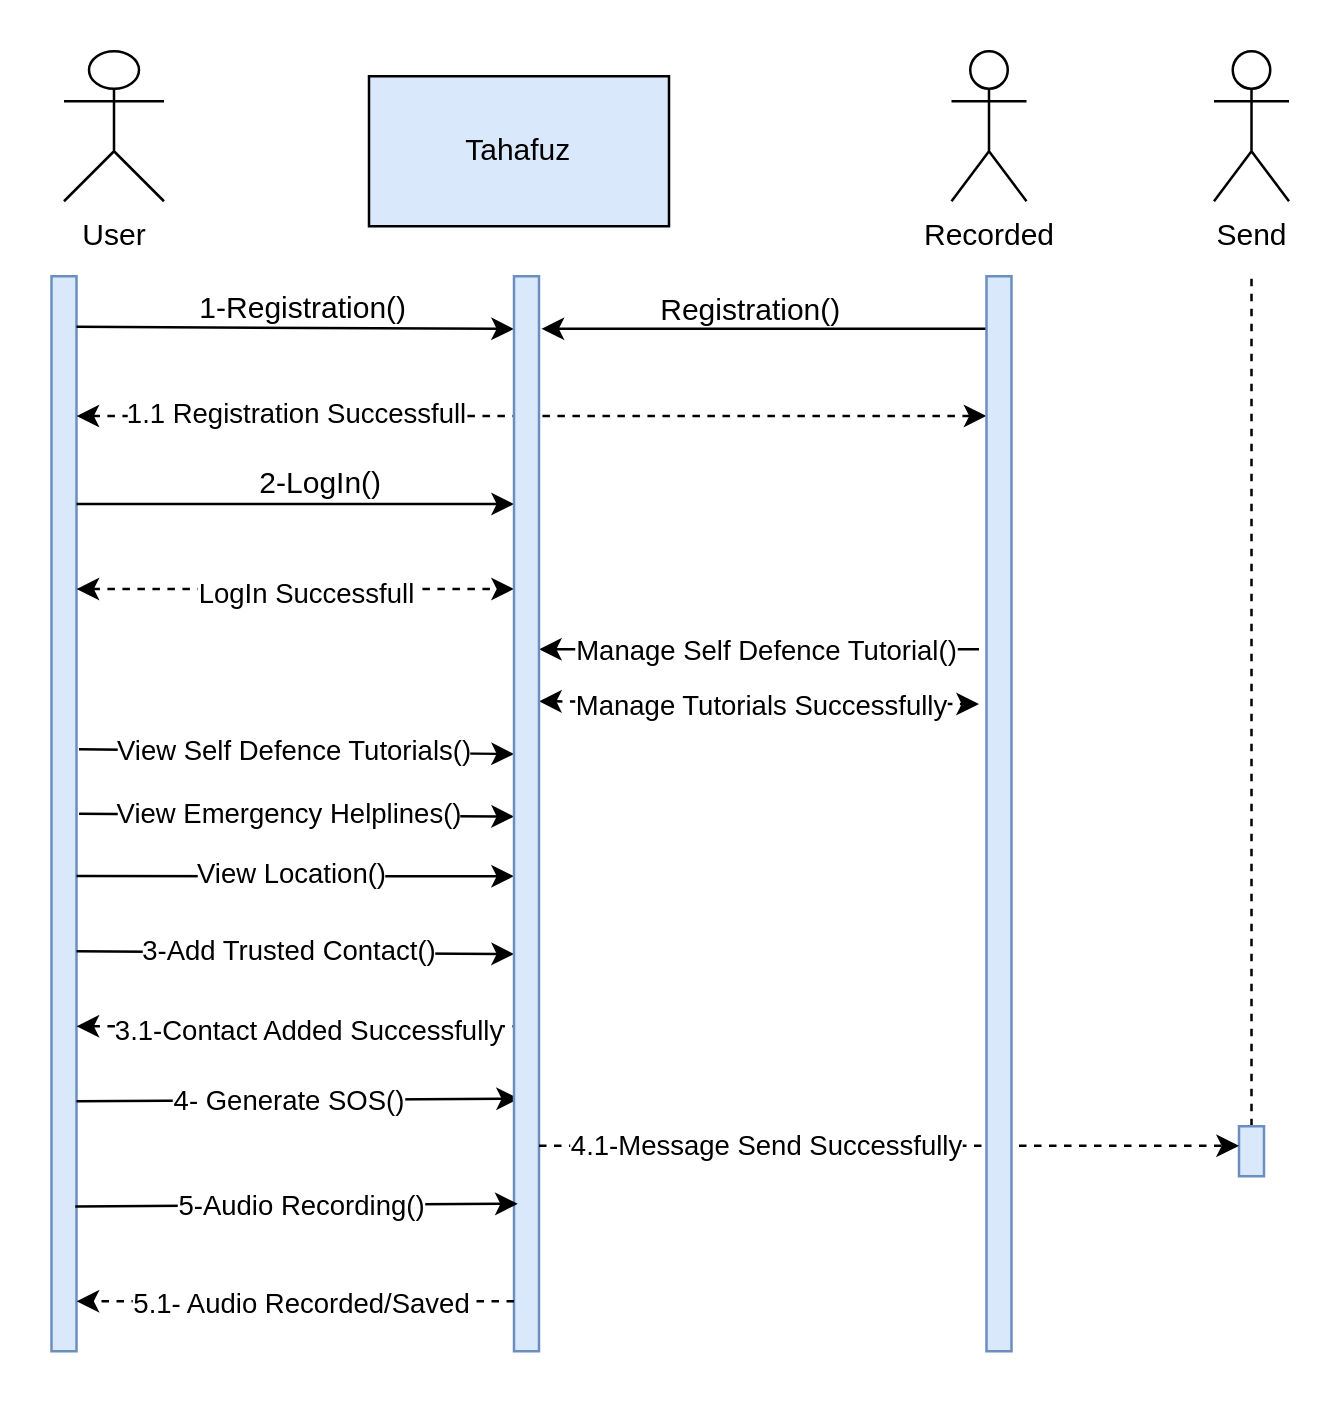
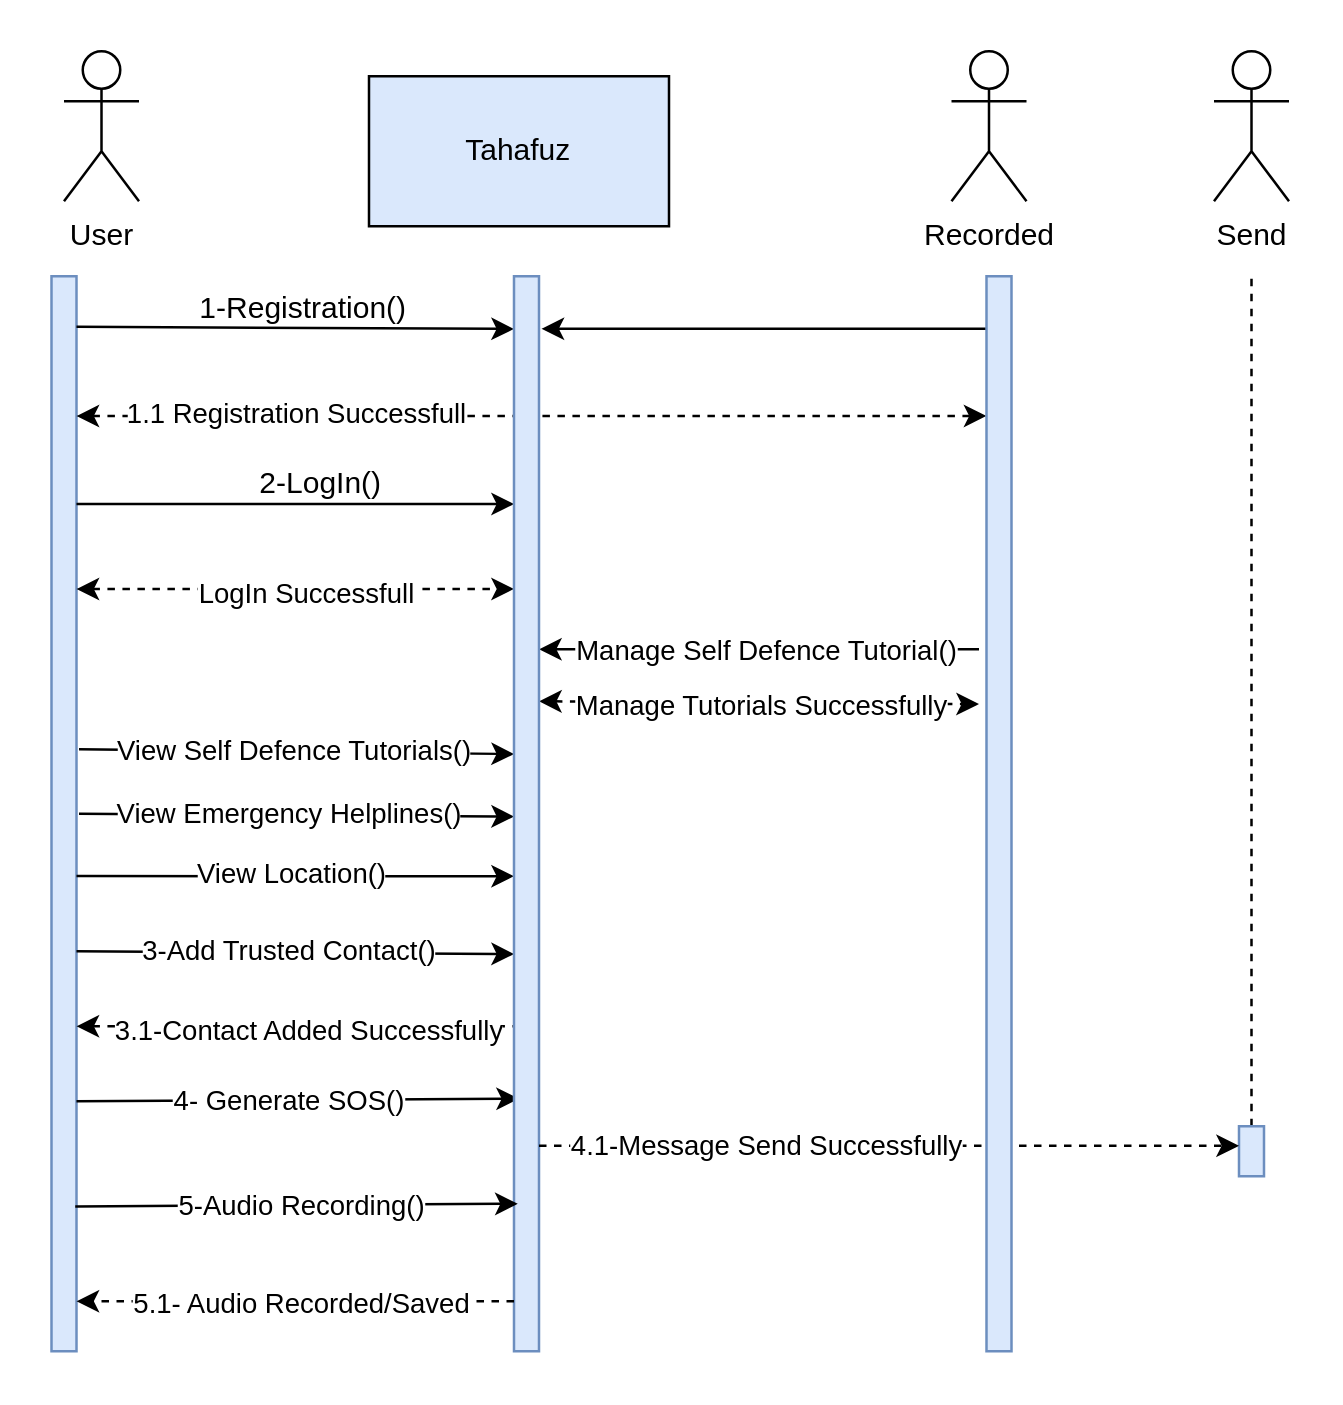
  <mxCell id="0" />
  <mxCell id="1" parent="0" />
  <mxCell id="2" value="" style="endArrow=none;dashed=1;html=1;rounded=0;" edge="1" parent="1" source="8"><mxGeometry width="50" height="50" relative="1" as="geometry"><mxPoint x="499" y="440" as="sourcePoint" /><mxPoint x="500" y="110" as="targetPoint" /></mxGeometry></mxCell>
- <mxCell id="3" value="User" style="shape=umlActor;verticalLabelPosition=bottom;verticalAlign=top;html=1;outlineConnect=0;" vertex="1" parent="1"><mxGeometry x="25" y="20" width="40" height="60" as="geometry" /></mxCell>
+ <mxCell id="3" value="User" style="shape=umlActor;verticalLabelPosition=bottom;verticalAlign=top;html=1;outlineConnect=0;" vertex="1" parent="1"><mxGeometry x="25" y="20" width="30" height="60" as="geometry" /></mxCell>
  <mxCell id="4" value="Recorded" style="shape=umlActor;verticalLabelPosition=bottom;verticalAlign=top;html=1;outlineConnect=0;" vertex="1" parent="1"><mxGeometry x="380" y="20" width="30" height="60" as="geometry" /></mxCell>
  <mxCell id="5" value="Send" style="shape=umlActor;verticalLabelPosition=bottom;verticalAlign=top;html=1;outlineConnect=0;" vertex="1" parent="1"><mxGeometry x="485" y="20" width="30" height="60" as="geometry" /></mxCell>
  <mxCell id="6" value="Tahafuz" style="rounded=0;whiteSpace=wrap;html=1;fillColor=#dae8fc;" vertex="1" parent="1"><mxGeometry x="147" y="30" width="120" height="60" as="geometry" /></mxCell>
  <mxCell id="7" value="" style="html=1;points=[];perimeter=orthogonalPerimeter;fillColor=#dae8fc;strokeColor=#6c8ebf;" vertex="1" parent="1"><mxGeometry x="20" y="110" width="10" height="430" as="geometry" /></mxCell>
  <mxCell id="8" value="" style="html=1;points=[];perimeter=orthogonalPerimeter;fillColor=#dae8fc;strokeColor=#6c8ebf;" vertex="1" parent="1"><mxGeometry x="495" y="450" width="10" height="20" as="geometry" /></mxCell>
  <mxCell id="9" value="" style="endArrow=classic;html=1;rounded=0;entryX=0;entryY=0.049;entryDx=0;entryDy=0;entryPerimeter=0;exitX=1;exitY=0.047;exitDx=0;exitDy=0;exitPerimeter=0;" edge="1" parent="1" source="7" target="39"><mxGeometry width="50" height="50" relative="1" as="geometry"><mxPoint x="45" y="130" as="sourcePoint" /><mxPoint x="195" y="130" as="targetPoint" /></mxGeometry></mxCell>
  <mxCell id="10" value="1-Registration()" style="text;html=1;strokeColor=none;fillColor=none;align=center;verticalAlign=middle;whiteSpace=wrap;rounded=0;" vertex="1" parent="1"><mxGeometry x="76" y="108" width="90" height="30" as="geometry" /></mxCell>
  <mxCell id="11" value="" style="endArrow=classic;html=1;rounded=0;" edge="1" parent="1"><mxGeometry width="50" height="50" relative="1" as="geometry"><mxPoint x="395" y="131" as="sourcePoint" /><mxPoint x="216" y="131" as="targetPoint" /></mxGeometry></mxCell>
- <mxCell id="12" value="Registration()" style="text;html=1;strokeColor=none;fillColor=none;align=center;verticalAlign=middle;whiteSpace=wrap;rounded=0;" vertex="1" parent="1"><mxGeometry x="265" y="109" width="70" height="30" as="geometry" /></mxCell>
  <mxCell id="13" value="" style="html=1;labelBackgroundColor=#ffffff;startArrow=classic;startFill=1;startSize=6;endArrow=classic;endFill=1;endSize=6;jettySize=auto;orthogonalLoop=1;strokeWidth=1;dashed=1;fontSize=14;rounded=0;exitX=1;exitY=0.13;exitDx=0;exitDy=0;exitPerimeter=0;" edge="1" parent="1" source="7" target="42"><mxGeometry width="60" height="60" relative="1" as="geometry"><mxPoint x="45" y="164.12" as="sourcePoint" /><mxPoint x="373" y="163.13" as="targetPoint" /><Array as="points" /></mxGeometry></mxCell>
  <mxCell id="14" value="1.1 Registration Successfull" style="edgeLabel;html=1;align=center;verticalAlign=middle;resizable=0;points=[];" vertex="1" connectable="0" parent="13"><mxGeometry x="-0.616" y="1" relative="1" as="geometry"><mxPoint x="17" as="offset" /></mxGeometry></mxCell>
  <mxCell id="15" value="" style="endArrow=classic;html=1;rounded=0;entryX=0;entryY=0.064;entryDx=0;entryDy=0;entryPerimeter=0;" edge="1" parent="1" source="7"><mxGeometry width="50" height="50" relative="1" as="geometry"><mxPoint x="35" y="200" as="sourcePoint" /><mxPoint x="205" y="201.12" as="targetPoint" /></mxGeometry></mxCell>
  <mxCell id="16" value="2-LogIn()" style="text;html=1;strokeColor=none;fillColor=none;align=center;verticalAlign=middle;whiteSpace=wrap;rounded=0;" vertex="1" parent="1"><mxGeometry x="83" y="178" width="90" height="30" as="geometry" /></mxCell>
  <mxCell id="17" value="" style="html=1;labelBackgroundColor=#ffffff;startArrow=classic;startFill=1;startSize=6;endArrow=classic;endFill=1;endSize=6;jettySize=auto;orthogonalLoop=1;strokeWidth=1;dashed=1;fontSize=14;rounded=0;" edge="1" parent="1" source="7"><mxGeometry width="60" height="60" relative="1" as="geometry"><mxPoint x="45" y="235.1" as="sourcePoint" /><mxPoint x="205" y="235.1" as="targetPoint" /></mxGeometry></mxCell>
  <mxCell id="18" value="LogIn Successfull" style="edgeLabel;html=1;align=center;verticalAlign=middle;resizable=0;points=[];" vertex="1" connectable="0" parent="17"><mxGeometry x="0.237" y="-1" relative="1" as="geometry"><mxPoint x="-17" as="offset" /></mxGeometry></mxCell>
  <mxCell id="19" value="" style="endArrow=classic;html=1;rounded=0;entryX=1;entryY=0.347;entryDx=0;entryDy=0;entryPerimeter=0;exitX=-0.3;exitY=0.347;exitDx=0;exitDy=0;exitPerimeter=0;" edge="1" parent="1" source="42" target="39"><mxGeometry width="50" height="50" relative="1" as="geometry"><mxPoint x="375" y="260" as="sourcePoint" /><mxPoint x="375" y="220" as="targetPoint" /></mxGeometry></mxCell>
  <mxCell id="20" value="Manage Self Defence Tutorial()" style="edgeLabel;html=1;align=center;verticalAlign=middle;resizable=0;points=[];" vertex="1" connectable="0" parent="19"><mxGeometry x="-0.341" relative="1" as="geometry"><mxPoint x="-28" as="offset" /></mxGeometry></mxCell>
  <mxCell id="21" value="" style="html=1;labelBackgroundColor=#ffffff;startArrow=classic;startFill=1;startSize=6;endArrow=classic;endFill=1;endSize=6;jettySize=auto;orthogonalLoop=1;strokeWidth=1;dashed=1;fontSize=14;rounded=0;entryX=-0.3;entryY=0.398;entryDx=0;entryDy=0;entryPerimeter=0;" edge="1" parent="1" target="42"><mxGeometry width="60" height="60" relative="1" as="geometry"><mxPoint x="215" y="280" as="sourcePoint" /><mxPoint x="381" y="280" as="targetPoint" /></mxGeometry></mxCell>
  <mxCell id="22" value="Manage Tutorials Successfully" style="edgeLabel;html=1;align=center;verticalAlign=middle;resizable=0;points=[];" vertex="1" connectable="0" parent="21"><mxGeometry x="0.237" y="-1" relative="1" as="geometry"><mxPoint x="-20" as="offset" /></mxGeometry></mxCell>
  <mxCell id="23" value="" style="endArrow=classic;html=1;rounded=0;entryX=0;entryY=0.064;entryDx=0;entryDy=0;entryPerimeter=0;exitX=1.1;exitY=0.44;exitDx=0;exitDy=0;exitPerimeter=0;" edge="1" parent="1" source="7"><mxGeometry width="50" height="50" relative="1" as="geometry"><mxPoint x="45" y="300" as="sourcePoint" /><mxPoint x="205" y="301.12" as="targetPoint" /></mxGeometry></mxCell>
  <mxCell id="24" value="&lt;span style=&quot;color: rgba(0, 0, 0, 0); font-family: monospace; font-size: 0px; text-align: start; background-color: rgb(248, 249, 250);&quot;&gt;%3CmxGraphModel%3E%3Croot%3E%3CmxCell%20id%3D%220%22%2F%3E%3CmxCell%20id%3D%221%22%20parent%3D%220%22%2F%3E%3CmxCell%20id%3D%222%22%20value%3D%22%22%20style%3D%22endArrow%3Dclassic%3Bhtml%3D1%3Brounded%3D0%3BentryX%3D0%3BentryY%3D0.064%3BentryDx%3D0%3BentryDy%3D0%3BentryPerimeter%3D0%3B%22%20edge%3D%221%22%20parent%3D%221%22%3E%3CmxGeometry%20width%3D%2250%22%20height%3D%2250%22%20relative%3D%221%22%20as%3D%22geometry%22%3E%3CmxPoint%20x%3D%22120%22%20y%3D%22140%22%20as%3D%22sourcePoint%22%2F%3E%3CmxPoint%20x%3D%22280%22%20y%3D%22141.12%22%20as%3D%22targetPoint%22%2F%3E%3C%2FmxGeometry%3E%3C%2FmxCell%3E%3C%2Froot%3E%3C%2FmxGraphModel%3EV&lt;/span&gt;" style="edgeLabel;html=1;align=center;verticalAlign=middle;resizable=0;points=[];" vertex="1" connectable="0" parent="23"><mxGeometry x="0.325" y="1" relative="1" as="geometry"><mxPoint x="-29" as="offset" /></mxGeometry></mxCell>
  <mxCell id="25" value="View Self Defence Tutorials()" style="edgeLabel;html=1;align=center;verticalAlign=middle;resizable=0;points=[];" vertex="1" connectable="0" parent="23"><mxGeometry x="0.137" y="1" relative="1" as="geometry"><mxPoint x="-14" as="offset" /></mxGeometry></mxCell>
  <mxCell id="26" value="" style="endArrow=classic;html=1;rounded=0;entryX=0;entryY=0.064;entryDx=0;entryDy=0;entryPerimeter=0;exitX=1.1;exitY=0.5;exitDx=0;exitDy=0;exitPerimeter=0;" edge="1" parent="1" source="7"><mxGeometry width="50" height="50" relative="1" as="geometry"><mxPoint x="45" y="325" as="sourcePoint" /><mxPoint x="205" y="326.12" as="targetPoint" /></mxGeometry></mxCell>
  <mxCell id="27" value="&lt;span style=&quot;color: rgba(0, 0, 0, 0); font-family: monospace; font-size: 0px; text-align: start; background-color: rgb(248, 249, 250);&quot;&gt;%3CmxGraphModel%3E%3Croot%3E%3CmxCell%20id%3D%220%22%2F%3E%3CmxCell%20id%3D%221%22%20parent%3D%220%22%2F%3E%3CmxCell%20id%3D%222%22%20value%3D%22%22%20style%3D%22endArrow%3Dclassic%3Bhtml%3D1%3Brounded%3D0%3BentryX%3D0%3BentryY%3D0.064%3BentryDx%3D0%3BentryDy%3D0%3BentryPerimeter%3D0%3B%22%20edge%3D%221%22%20parent%3D%221%22%3E%3CmxGeometry%20width%3D%2250%22%20height%3D%2250%22%20relative%3D%221%22%20as%3D%22geometry%22%3E%3CmxPoint%20x%3D%22120%22%20y%3D%22140%22%20as%3D%22sourcePoint%22%2F%3E%3CmxPoint%20x%3D%22280%22%20y%3D%22141.12%22%20as%3D%22targetPoint%22%2F%3E%3C%2FmxGeometry%3E%3C%2FmxCell%3E%3C%2Froot%3E%3C%2FmxGraphModel%3EV&lt;/span&gt;" style="edgeLabel;html=1;align=center;verticalAlign=middle;resizable=0;points=[];" vertex="1" connectable="0" parent="26"><mxGeometry x="0.325" y="1" relative="1" as="geometry"><mxPoint x="-29" as="offset" /></mxGeometry></mxCell>
  <mxCell id="28" value="View Emergency Helplines()" style="edgeLabel;html=1;align=center;verticalAlign=middle;resizable=0;points=[];" vertex="1" connectable="0" parent="26"><mxGeometry x="0.137" y="1" relative="1" as="geometry"><mxPoint x="-16" as="offset" /></mxGeometry></mxCell>
  <mxCell id="29" value="" style="endArrow=classic;html=1;rounded=0;exitX=1;exitY=0.558;exitDx=0;exitDy=0;exitPerimeter=0;" edge="1" parent="1" source="7"><mxGeometry width="50" height="50" relative="1" as="geometry"><mxPoint x="45" y="350" as="sourcePoint" /><mxPoint x="205" y="350" as="targetPoint" /></mxGeometry></mxCell>
  <mxCell id="30" value="&lt;span style=&quot;color: rgba(0, 0, 0, 0); font-family: monospace; font-size: 0px; text-align: start; background-color: rgb(248, 249, 250);&quot;&gt;%3CmxGraphModel%3E%3Croot%3E%3CmxCell%20id%3D%220%22%2F%3E%3CmxCell%20id%3D%221%22%20parent%3D%220%22%2F%3E%3CmxCell%20id%3D%222%22%20value%3D%22%22%20style%3D%22endArrow%3Dclassic%3Bhtml%3D1%3Brounded%3D0%3BentryX%3D0%3BentryY%3D0.064%3BentryDx%3D0%3BentryDy%3D0%3BentryPerimeter%3D0%3B%22%20edge%3D%221%22%20parent%3D%221%22%3E%3CmxGeometry%20width%3D%2250%22%20height%3D%2250%22%20relative%3D%221%22%20as%3D%22geometry%22%3E%3CmxPoint%20x%3D%22120%22%20y%3D%22140%22%20as%3D%22sourcePoint%22%2F%3E%3CmxPoint%20x%3D%22280%22%20y%3D%22141.12%22%20as%3D%22targetPoint%22%2F%3E%3C%2FmxGeometry%3E%3C%2FmxCell%3E%3C%2Froot%3E%3C%2FmxGraphModel%3EV&lt;/span&gt;" style="edgeLabel;html=1;align=center;verticalAlign=middle;resizable=0;points=[];" vertex="1" connectable="0" parent="29"><mxGeometry x="0.325" y="1" relative="1" as="geometry"><mxPoint x="-29" as="offset" /></mxGeometry></mxCell>
  <mxCell id="31" value="View Location()" style="edgeLabel;html=1;align=center;verticalAlign=middle;resizable=0;points=[];" vertex="1" connectable="0" parent="29"><mxGeometry x="0.137" y="1" relative="1" as="geometry"><mxPoint x="-14" as="offset" /></mxGeometry></mxCell>
  <mxCell id="32" value="" style="endArrow=classic;html=1;rounded=0;entryX=0;entryY=0.064;entryDx=0;entryDy=0;entryPerimeter=0;exitX=1;exitY=0.628;exitDx=0;exitDy=0;exitPerimeter=0;" edge="1" parent="1" source="7"><mxGeometry width="50" height="50" relative="1" as="geometry"><mxPoint x="45" y="380" as="sourcePoint" /><mxPoint x="205" y="381.12" as="targetPoint" /></mxGeometry></mxCell>
  <mxCell id="33" value="&lt;span style=&quot;color: rgba(0, 0, 0, 0); font-family: monospace; font-size: 0px; text-align: start; background-color: rgb(248, 249, 250);&quot;&gt;%3CmxGraphModel%3E%3Croot%3E%3CmxCell%20id%3D%220%22%2F%3E%3CmxCell%20id%3D%221%22%20parent%3D%220%22%2F%3E%3CmxCell%20id%3D%222%22%20value%3D%22%22%20style%3D%22endArrow%3Dclassic%3Bhtml%3D1%3Brounded%3D0%3BentryX%3D0%3BentryY%3D0.064%3BentryDx%3D0%3BentryDy%3D0%3BentryPerimeter%3D0%3B%22%20edge%3D%221%22%20parent%3D%221%22%3E%3CmxGeometry%20width%3D%2250%22%20height%3D%2250%22%20relative%3D%221%22%20as%3D%22geometry%22%3E%3CmxPoint%20x%3D%22120%22%20y%3D%22140%22%20as%3D%22sourcePoint%22%2F%3E%3CmxPoint%20x%3D%22280%22%20y%3D%22141.12%22%20as%3D%22targetPoint%22%2F%3E%3C%2FmxGeometry%3E%3C%2FmxCell%3E%3C%2Froot%3E%3C%2FmxGraphModel%3EV&lt;/span&gt;" style="edgeLabel;html=1;align=center;verticalAlign=middle;resizable=0;points=[];" vertex="1" connectable="0" parent="32"><mxGeometry x="0.325" y="1" relative="1" as="geometry"><mxPoint x="-29" as="offset" /></mxGeometry></mxCell>
  <mxCell id="34" value="3-Add Trusted Contact()" style="edgeLabel;html=1;align=center;verticalAlign=middle;resizable=0;points=[];" vertex="1" connectable="0" parent="32"><mxGeometry x="0.137" y="1" relative="1" as="geometry"><mxPoint x="-15" as="offset" /></mxGeometry></mxCell>
  <mxCell id="35" value="" style="html=1;labelBackgroundColor=#ffffff;startArrow=classic;startFill=1;startSize=6;endArrow=none;endFill=0;endSize=6;jettySize=auto;orthogonalLoop=1;strokeWidth=1;dashed=1;fontSize=14;rounded=0;" edge="1" parent="1" source="7"><mxGeometry width="60" height="60" relative="1" as="geometry"><mxPoint x="35" y="410" as="sourcePoint" /><mxPoint x="205" y="410" as="targetPoint" /></mxGeometry></mxCell>
  <mxCell id="36" value="3.1-Contact Added Successfully" style="edgeLabel;html=1;align=center;verticalAlign=middle;resizable=0;points=[];" vertex="1" connectable="0" parent="35"><mxGeometry x="0.237" y="-1" relative="1" as="geometry"><mxPoint x="-16" as="offset" /></mxGeometry></mxCell>
  <mxCell id="37" value="" style="endArrow=classic;html=1;rounded=0;entryX=0.2;entryY=0.765;entryDx=0;entryDy=0;entryPerimeter=0;exitX=1;exitY=0.047;exitDx=0;exitDy=0;exitPerimeter=0;" edge="1" parent="1" target="39"><mxGeometry width="50" height="50" relative="1" as="geometry"><mxPoint x="30" y="440" as="sourcePoint" /><mxPoint x="205" y="440.86" as="targetPoint" /></mxGeometry></mxCell>
  <mxCell id="38" value="4- Generate SOS()" style="edgeLabel;html=1;align=center;verticalAlign=middle;resizable=0;points=[];" vertex="1" connectable="0" parent="37"><mxGeometry x="0.291" relative="1" as="geometry"><mxPoint x="-29" as="offset" /></mxGeometry></mxCell>
  <mxCell id="39" value="" style="html=1;points=[];perimeter=orthogonalPerimeter;fillColor=#dae8fc;strokeColor=#6c8ebf;" vertex="1" parent="1"><mxGeometry x="205" y="110" width="10" height="430" as="geometry" /></mxCell>
  <mxCell id="40" value="" style="html=1;labelBackgroundColor=#ffffff;startArrow=none;startFill=0;startSize=6;endArrow=classic;endFill=1;endSize=6;jettySize=auto;orthogonalLoop=1;strokeWidth=1;dashed=1;fontSize=14;rounded=0;exitX=1;exitY=0.767;exitDx=0;exitDy=0;exitPerimeter=0;" edge="1" parent="1" target="8"><mxGeometry width="60" height="60" relative="1" as="geometry"><mxPoint x="215" y="457.81" as="sourcePoint" /><mxPoint x="491" y="458" as="targetPoint" /></mxGeometry></mxCell>
  <mxCell id="41" value="4.1-Message Send Successfully" style="edgeLabel;html=1;align=center;verticalAlign=middle;resizable=0;points=[];" vertex="1" connectable="0" parent="40"><mxGeometry x="-0.357" relative="1" as="geometry"><mxPoint as="offset" /></mxGeometry></mxCell>
  <mxCell id="42" value="" style="html=1;points=[];perimeter=orthogonalPerimeter;fillColor=#dae8fc;strokeColor=#6c8ebf;" vertex="1" parent="1"><mxGeometry x="394" y="110" width="10" height="430" as="geometry" /></mxCell>
  <mxCell id="43" value="" style="endArrow=classic;html=1;rounded=0;entryX=0.2;entryY=0.765;entryDx=0;entryDy=0;entryPerimeter=0;exitX=1;exitY=0.047;exitDx=0;exitDy=0;exitPerimeter=0;" edge="1" parent="1"><mxGeometry width="50" height="50" relative="1" as="geometry"><mxPoint x="29.5" y="482.05" as="sourcePoint" /><mxPoint x="206.5" y="481" as="targetPoint" /></mxGeometry></mxCell>
  <mxCell id="44" value="5-Audio Recording()" style="edgeLabel;html=1;align=center;verticalAlign=middle;resizable=0;points=[];" vertex="1" connectable="0" parent="43"><mxGeometry x="0.291" relative="1" as="geometry"><mxPoint x="-24" as="offset" /></mxGeometry></mxCell>
  <mxCell id="45" value="" style="html=1;labelBackgroundColor=#ffffff;startArrow=none;startFill=0;startSize=6;endArrow=classic;endFill=1;endSize=6;jettySize=auto;orthogonalLoop=1;strokeWidth=1;dashed=1;fontSize=14;rounded=0;" edge="1" parent="1"><mxGeometry width="60" height="60" relative="1" as="geometry"><mxPoint x="205" y="520" as="sourcePoint" /><mxPoint x="30" y="520" as="targetPoint" /></mxGeometry></mxCell>
  <mxCell id="46" value="5.1- Audio Recorded/Saved" style="edgeLabel;html=1;align=center;verticalAlign=middle;resizable=0;points=[];" vertex="1" connectable="0" parent="45"><mxGeometry x="-0.357" relative="1" as="geometry"><mxPoint x="-30" as="offset" /></mxGeometry></mxCell>
